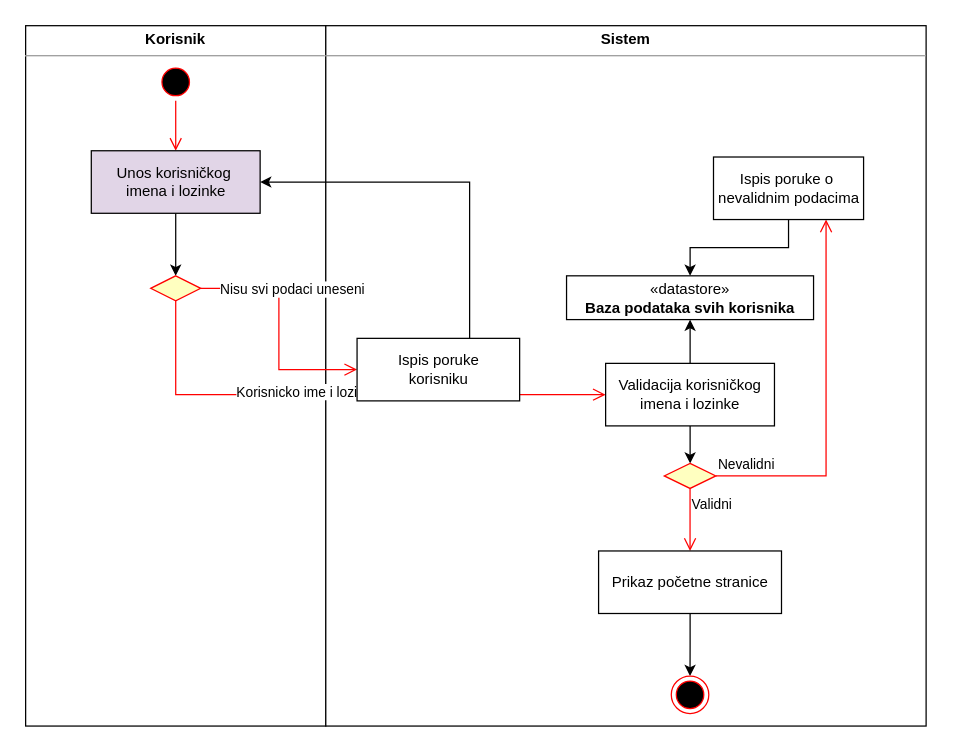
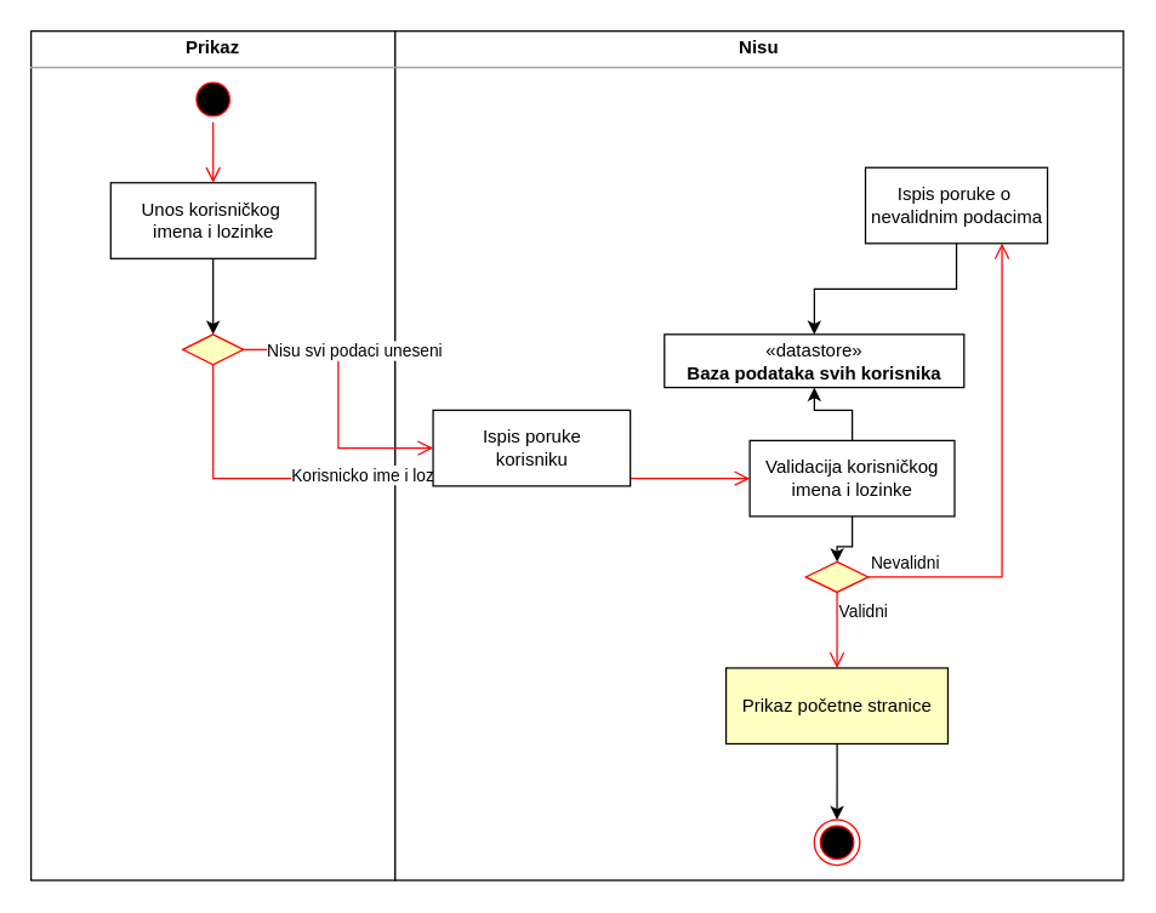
  <mxCell id="0" />
  <mxCell id="1" parent="0" />
- <mxCell id="2" value="&lt;p style=&quot;margin:0px;margin-top:4px;text-align:center;&quot;&gt;&lt;b&gt;Korisnik&lt;/b&gt;&lt;/p&gt;&lt;hr size=&quot;1&quot;&gt;&lt;div style=&quot;height:2px;&quot;&gt;&lt;/div&gt;" style="verticalAlign=top;align=left;overflow=fill;fontSize=12;fontFamily=Helvetica;html=1;" vertex="1" parent="1"><mxGeometry x="20" y="20" width="240" height="560" as="geometry" /></mxCell>
- <mxCell id="3" value="&lt;p style=&quot;margin:0px;margin-top:4px;text-align:center;&quot;&gt;&lt;b&gt;Sistem&lt;/b&gt;&lt;/p&gt;&lt;hr size=&quot;1&quot;&gt;&lt;div style=&quot;height:2px;&quot;&gt;&lt;/div&gt;" style="verticalAlign=top;align=left;overflow=fill;fontSize=12;fontFamily=Helvetica;html=1;" vertex="1" parent="1"><mxGeometry x="260" y="20" width="480" height="560" as="geometry" /></mxCell>
+ <mxCell id="2" value="&lt;p style=&quot;margin:0px;margin-top:4px;text-align:center;&quot;&gt;&lt;b&gt;Prikaz&lt;/b&gt;&lt;/p&gt;&lt;hr size=&quot;1&quot;&gt;&lt;div style=&quot;height:2px;&quot;&gt;&lt;/div&gt;" style="verticalAlign=top;align=left;overflow=fill;fontSize=12;fontFamily=Helvetica;html=1;" vertex="1" parent="1"><mxGeometry x="20" y="20" width="240" height="560" as="geometry" /></mxCell>
+ <mxCell id="3" value="&lt;p style=&quot;margin:0px;margin-top:4px;text-align:center;&quot;&gt;&lt;b&gt;Nisu&lt;/b&gt;&lt;/p&gt;&lt;hr size=&quot;1&quot;&gt;&lt;div style=&quot;height:2px;&quot;&gt;&lt;/div&gt;" style="verticalAlign=top;align=left;overflow=fill;fontSize=12;fontFamily=Helvetica;html=1;" vertex="1" parent="1"><mxGeometry x="260" y="20" width="480" height="560" as="geometry" /></mxCell>
  <mxCell id="4" value="" style="ellipse;html=1;shape=startState;fillColor=#000000;strokeColor=#ff0000;" vertex="1" parent="1"><mxGeometry x="125" y="50" width="30" height="30" as="geometry" /></mxCell>
  <mxCell id="5" value="" style="edgeStyle=orthogonalEdgeStyle;html=1;verticalAlign=bottom;endArrow=open;endSize=8;strokeColor=#ff0000;rounded=0;" edge="1" source="4" parent="1"><mxGeometry relative="1" as="geometry"><mxPoint x="140" y="120" as="targetPoint" /></mxGeometry></mxCell>
  <mxCell id="6" style="edgeStyle=orthogonalEdgeStyle;rounded=0;orthogonalLoop=1;jettySize=auto;html=1;" edge="1" parent="1" source="7" target="8"><mxGeometry relative="1" as="geometry" /></mxCell>
- <mxCell id="7" value="Unos korisničkog&amp;nbsp;&lt;br&gt;imena i lozinke" style="html=1;fillColor=#e1d5e7;" vertex="1" parent="1"><mxGeometry x="72.5" y="120" width="135" height="50" as="geometry" /></mxCell>
+ <mxCell id="7" value="Unos korisničkog&amp;nbsp;&lt;br&gt;imena i lozinke" style="html=1;" vertex="1" parent="1"><mxGeometry x="72.5" y="120" width="135" height="50" as="geometry" /></mxCell>
  <mxCell id="8" value="" style="rhombus;whiteSpace=wrap;html=1;fillColor=#ffffc0;strokeColor=#ff0000;" vertex="1" parent="1"><mxGeometry x="120" y="220" width="40" height="20" as="geometry" /></mxCell>
  <mxCell id="9" value="Nisu svi podaci uneseni" style="edgeStyle=orthogonalEdgeStyle;html=1;align=left;verticalAlign=bottom;endArrow=open;endSize=8;strokeColor=#ff0000;rounded=0;entryX=0;entryY=0.5;entryDx=0;entryDy=0;" edge="1" source="8" parent="1" target="15"><mxGeometry x="-0.857" y="-10" relative="1" as="geometry"><mxPoint x="280" y="220" as="targetPoint" /><mxPoint as="offset" /></mxGeometry></mxCell>
  <mxCell id="10" value="Korisnicko ime i lozinka uneseni" style="edgeStyle=orthogonalEdgeStyle;html=1;align=left;verticalAlign=top;endArrow=open;endSize=8;strokeColor=#ff0000;rounded=0;" edge="1" source="8" parent="1" target="13"><mxGeometry x="-0.417" y="15" relative="1" as="geometry"><mxPoint x="140" y="300" as="targetPoint" /><Array as="points"><mxPoint x="140" y="315" /></Array><mxPoint as="offset" /></mxGeometry></mxCell>
  <mxCell id="11" style="edgeStyle=orthogonalEdgeStyle;rounded=0;orthogonalLoop=1;jettySize=auto;html=1;" edge="1" parent="1" source="13" target="16"><mxGeometry relative="1" as="geometry" /></mxCell>
  <mxCell id="12" style="edgeStyle=orthogonalEdgeStyle;rounded=0;orthogonalLoop=1;jettySize=auto;html=1;" edge="1" parent="1" source="13" target="17"><mxGeometry relative="1" as="geometry" /></mxCell>
- <mxCell id="13" value="Validacija korisničkog&lt;br&gt;imena i lozinke" style="html=1;" vertex="1" parent="1"><mxGeometry x="483.75" y="290" width="135" height="50" as="geometry" /></mxCell>
- <mxCell id="14" style="edgeStyle=orthogonalEdgeStyle;rounded=0;orthogonalLoop=1;jettySize=auto;html=1;entryX=1;entryY=0.5;entryDx=0;entryDy=0;" edge="1" parent="1" source="15" target="7"><mxGeometry relative="1" as="geometry"><Array as="points"><mxPoint x="375" y="145" /></Array></mxGeometry></mxCell>
+ <mxCell id="13" value="Validacija korisničkog&lt;br&gt;imena i lozinke" style="html=1;" vertex="1" parent="1"><mxGeometry x="493.75" y="290" width="135" height="50" as="geometry" /></mxCell>
  <mxCell id="15" value="Ispis poruke &lt;br&gt;korisniku" style="html=1;" vertex="1" parent="1"><mxGeometry x="285" y="270" width="130" height="50" as="geometry" /></mxCell>
- <mxCell id="16" value="«datastore»&lt;br&gt;&lt;b&gt;Baza podataka svih korisnika&lt;/b&gt;" style="html=1;" vertex="1" parent="1"><mxGeometry x="452.5" y="220" width="197.5" height="35" as="geometry" /></mxCell>
+ <mxCell id="16" value="«datastore»&lt;br&gt;&lt;b&gt;Baza podataka svih korisnika&lt;/b&gt;" style="html=1;" vertex="1" parent="1"><mxGeometry x="437.5" y="220" width="197.5" height="35" as="geometry" /></mxCell>
  <mxCell id="17" value="" style="rhombus;whiteSpace=wrap;html=1;fillColor=#ffffc0;strokeColor=#ff0000;" vertex="1" parent="1"><mxGeometry x="530.62" y="370" width="41.25" height="20" as="geometry" /></mxCell>
  <mxCell id="18" value="Nevalidni" style="edgeStyle=orthogonalEdgeStyle;html=1;align=left;verticalAlign=bottom;endArrow=open;endSize=8;strokeColor=#ff0000;rounded=0;entryX=0.75;entryY=1;entryDx=0;entryDy=0;" edge="1" source="17" parent="1" target="21"><mxGeometry x="-1" relative="1" as="geometry"><mxPoint x="700" y="420" as="targetPoint" /><Array as="points"><mxPoint x="660" y="380" /></Array></mxGeometry></mxCell>
  <mxCell id="19" value="Validni" style="edgeStyle=orthogonalEdgeStyle;html=1;align=left;verticalAlign=top;endArrow=open;endSize=8;strokeColor=#ff0000;rounded=0;" edge="1" source="17" parent="1" target="23"><mxGeometry x="-1" relative="1" as="geometry"><mxPoint x="560" y="470" as="targetPoint" /><Array as="points"><mxPoint x="551" y="460" /><mxPoint x="551" y="460" /></Array></mxGeometry></mxCell>
  <mxCell id="20" style="edgeStyle=orthogonalEdgeStyle;rounded=0;orthogonalLoop=1;jettySize=auto;html=1;" edge="1" parent="1" source="21" target="16"><mxGeometry relative="1" as="geometry" /></mxCell>
- <mxCell id="21" value="Ispis poruke o&amp;nbsp;&lt;br&gt;nevalidnim podacima" style="html=1;" vertex="1" parent="1"><mxGeometry x="570" y="125" width="120" height="50" as="geometry" /></mxCell>
+ <mxCell id="21" value="Ispis poruke o&amp;nbsp;&lt;br&gt;nevalidnim podacima" style="html=1;" vertex="1" parent="1"><mxGeometry x="570" y="110" width="120" height="50" as="geometry" /></mxCell>
  <mxCell id="22" style="edgeStyle=orthogonalEdgeStyle;rounded=0;orthogonalLoop=1;jettySize=auto;html=1;" edge="1" parent="1" source="23" target="24"><mxGeometry relative="1" as="geometry" /></mxCell>
- <mxCell id="23" value="Prikaz početne stranice" style="html=1;" vertex="1" parent="1"><mxGeometry x="478.12" y="440" width="146.25" height="50" as="geometry" /></mxCell>
+ <mxCell id="23" value="Prikaz početne stranice" style="html=1;fillColor=#ffffc0;" vertex="1" parent="1"><mxGeometry x="478.12" y="440" width="146.25" height="50" as="geometry" /></mxCell>
  <mxCell id="24" value="" style="ellipse;html=1;shape=endState;fillColor=#000000;strokeColor=#ff0000;" vertex="1" parent="1"><mxGeometry x="536.25" y="540" width="30" height="30" as="geometry" /></mxCell>
